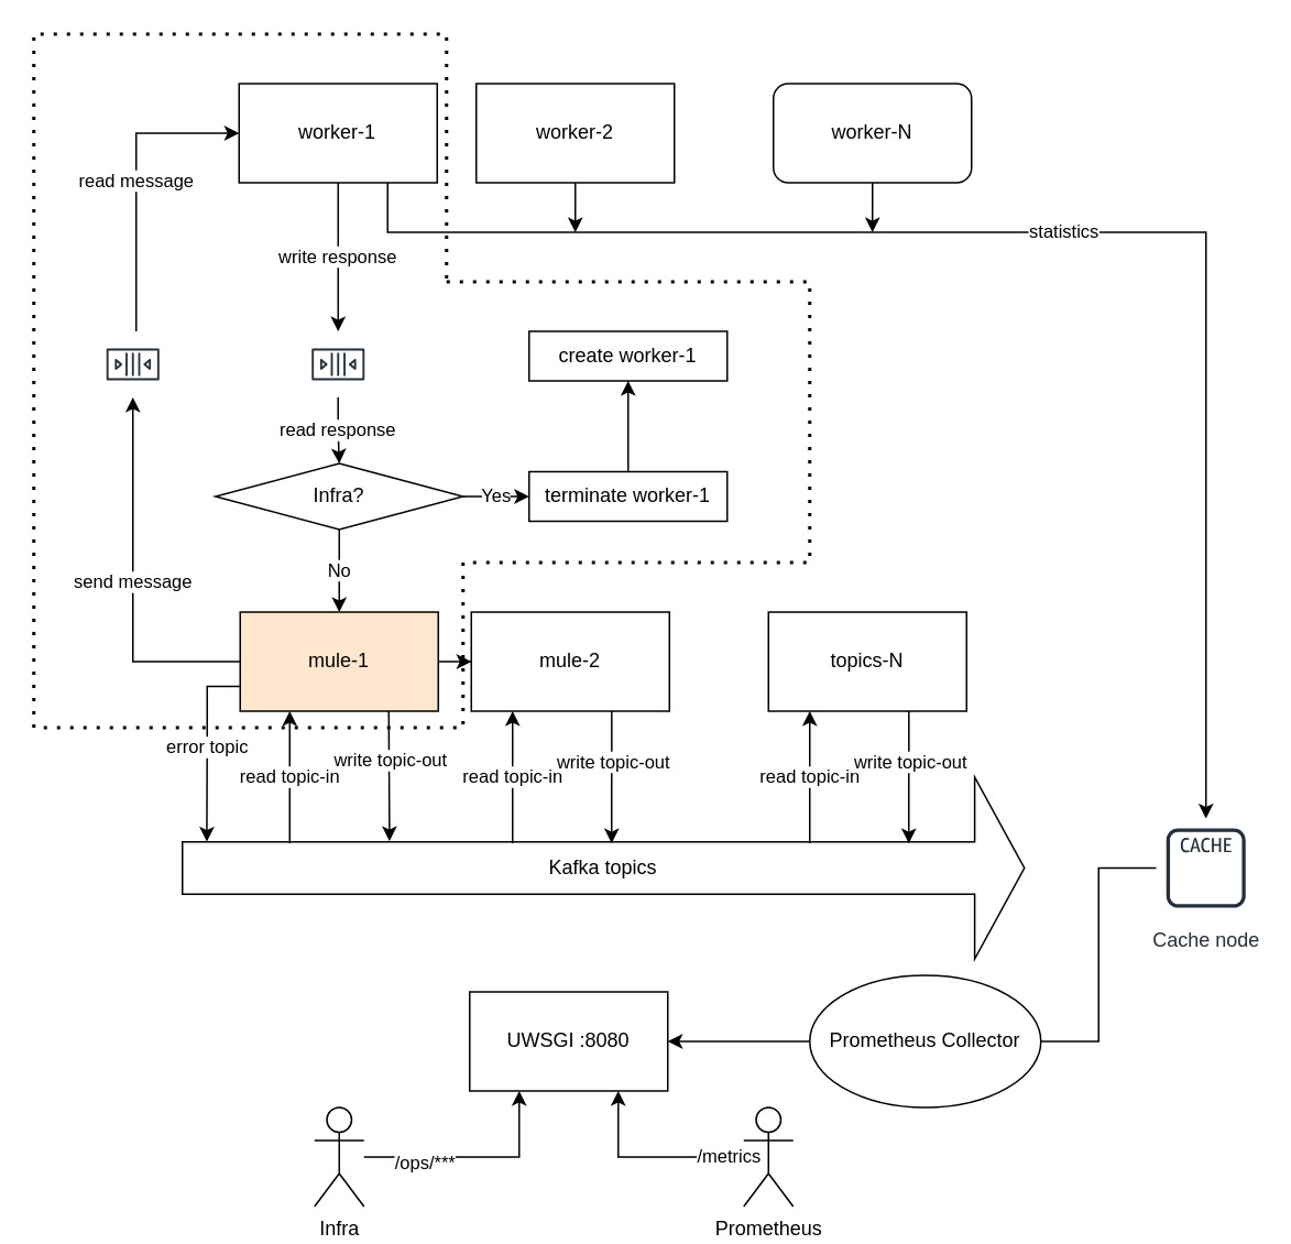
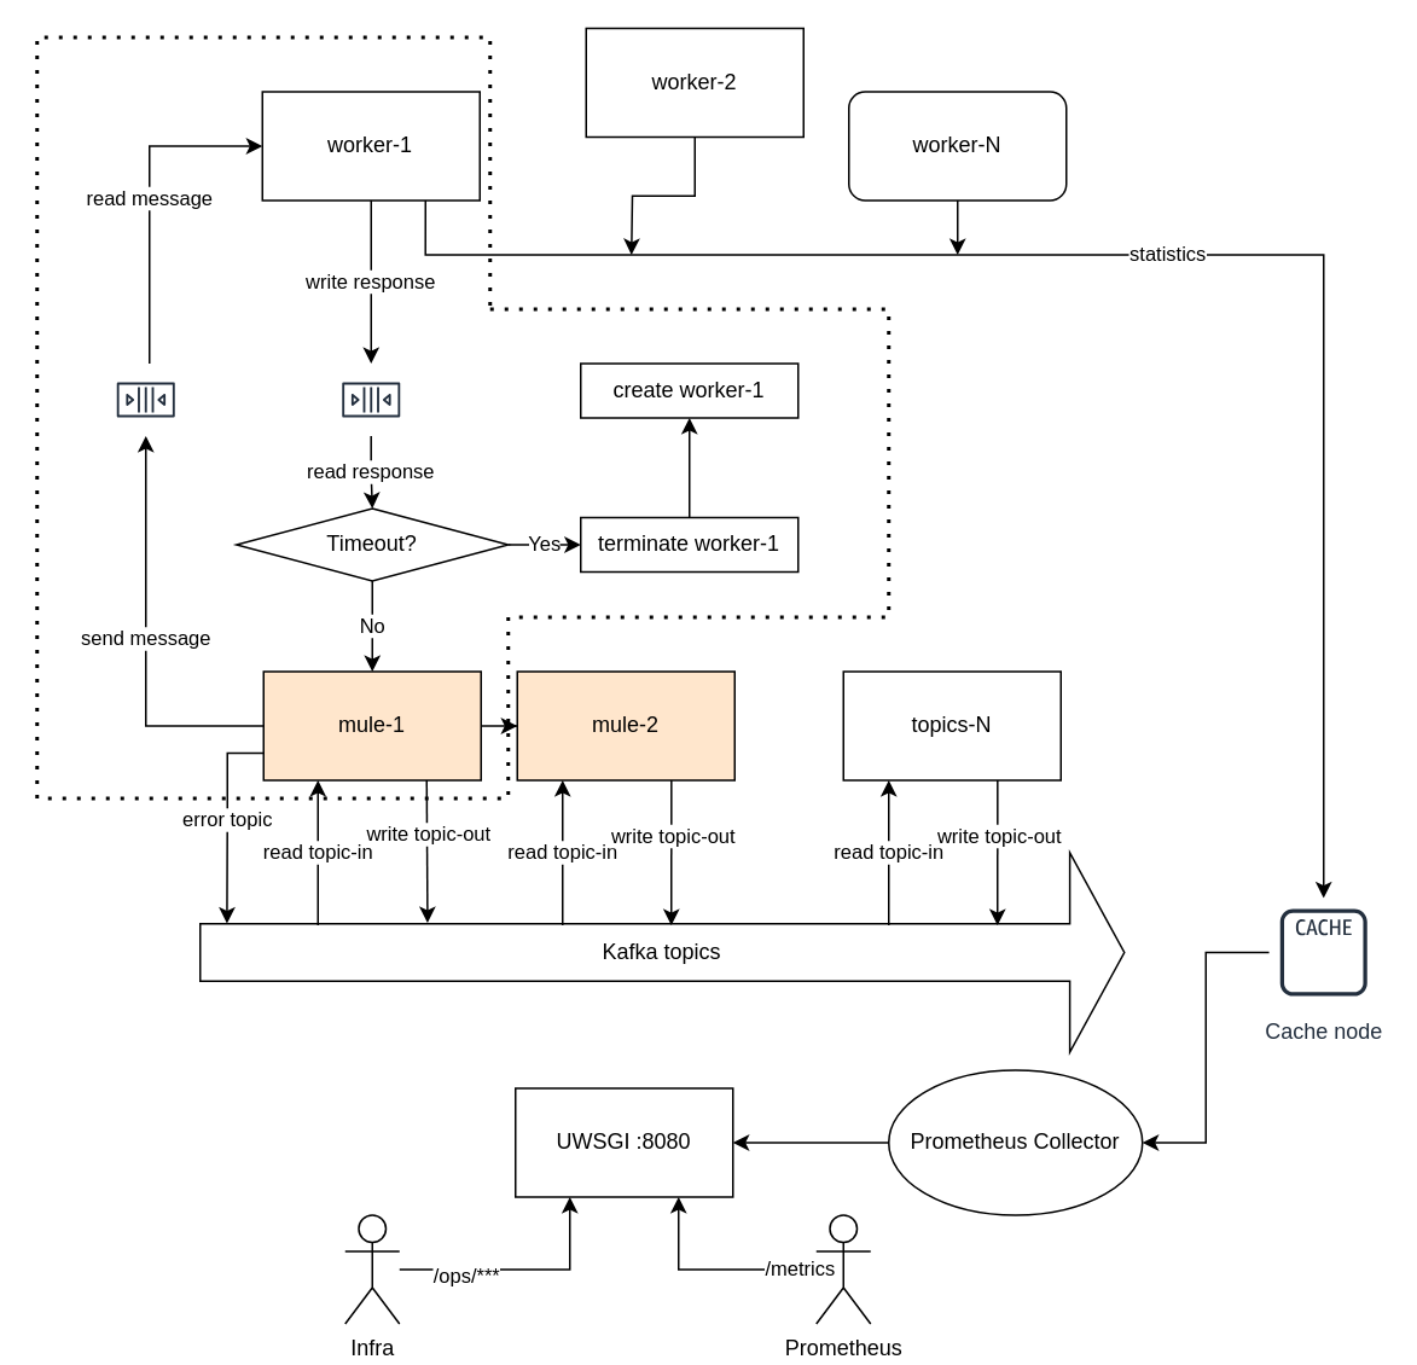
  <mxCell id="0" />
  <mxCell id="1" parent="0" />
  <mxCell id="2" value="UWSGI :8080" style="rounded=0;whiteSpace=wrap;html=1;" vertex="1" parent="1"><mxGeometry x="284" y="600" width="120" height="60" as="geometry" /></mxCell>
  <mxCell id="3" value="send message" style="edgeStyle=orthogonalEdgeStyle;rounded=0;orthogonalLoop=1;jettySize=auto;html=1;" edge="1" parent="1" source="6" target="45"><mxGeometry relative="1" as="geometry"><mxPoint x="82.335" y="225.1" as="targetPoint" /></mxGeometry></mxCell>
  <mxCell id="4" value="" style="edgeStyle=orthogonalEdgeStyle;rounded=0;orthogonalLoop=1;jettySize=auto;html=1;" edge="1" parent="1" source="6" target="7"><mxGeometry relative="1" as="geometry" /></mxCell>
  <mxCell id="5" value="error topic" style="edgeStyle=orthogonalEdgeStyle;rounded=0;orthogonalLoop=1;jettySize=auto;html=1;exitX=0;exitY=0.75;exitDx=0;exitDy=0;entryX=0.029;entryY=0.355;entryDx=0;entryDy=0;entryPerimeter=0;" edge="1" parent="1" source="6" target="22"><mxGeometry relative="1" as="geometry" /></mxCell>
  <mxCell id="6" value="mule-1" style="rounded=0;whiteSpace=wrap;html=1;fillColor=#ffe6cc;" vertex="1" parent="1"><mxGeometry x="145" y="370" width="120" height="60" as="geometry" /></mxCell>
- <mxCell id="7" value="mule-2" style="rounded=0;whiteSpace=wrap;html=1;" vertex="1" parent="1"><mxGeometry x="285" y="370" width="120" height="60" as="geometry" /></mxCell>
+ <mxCell id="7" value="mule-2" style="rounded=0;whiteSpace=wrap;html=1;fillColor=#ffe6cc;" vertex="1" parent="1"><mxGeometry x="285" y="370" width="120" height="60" as="geometry" /></mxCell>
  <mxCell id="8" value="topics-N" style="rounded=0;whiteSpace=wrap;html=1;" vertex="1" parent="1"><mxGeometry x="465" y="370" width="120" height="60" as="geometry" /></mxCell>
  <mxCell id="9" value="" style="edgeStyle=orthogonalEdgeStyle;rounded=0;orthogonalLoop=1;jettySize=auto;html=1;entryX=0.25;entryY=1;entryDx=0;entryDy=0;" edge="1" parent="1" source="11" target="2"><mxGeometry relative="1" as="geometry" /></mxCell>
  <mxCell id="10" value="/ops/***" style="edgeLabel;html=1;align=center;verticalAlign=middle;resizable=0;points=[];" vertex="1" connectable="0" parent="9"><mxGeometry x="-0.458" y="-3" relative="1" as="geometry"><mxPoint as="offset" /></mxGeometry></mxCell>
  <mxCell id="11" value="Infra" style="shape=umlActor;verticalLabelPosition=bottom;verticalAlign=top;html=1;outlineConnect=0;" vertex="1" parent="1"><mxGeometry x="190" y="670" width="30" height="60" as="geometry" /></mxCell>
  <mxCell id="12" style="edgeStyle=orthogonalEdgeStyle;rounded=0;orthogonalLoop=1;jettySize=auto;html=1;entryX=0.75;entryY=1;entryDx=0;entryDy=0;" edge="1" parent="1" source="14" target="2"><mxGeometry relative="1" as="geometry" /></mxCell>
  <mxCell id="13" value="/metrics" style="edgeLabel;html=1;align=center;verticalAlign=middle;resizable=0;points=[];" vertex="1" connectable="0" parent="12"><mxGeometry x="-0.825" y="-1" relative="1" as="geometry"><mxPoint as="offset" /></mxGeometry></mxCell>
  <mxCell id="14" value="Prometheus" style="shape=umlActor;verticalLabelPosition=bottom;verticalAlign=top;html=1;outlineConnect=0;" vertex="1" parent="1"><mxGeometry x="450" y="670" width="30" height="60" as="geometry" /></mxCell>
  <mxCell id="15" value="write response" style="edgeStyle=orthogonalEdgeStyle;rounded=0;orthogonalLoop=1;jettySize=auto;html=1;" edge="1" parent="1" source="17" target="46"><mxGeometry relative="1" as="geometry"><mxPoint x="204.345" y="200" as="targetPoint" /></mxGeometry></mxCell>
  <mxCell id="16" value="statistics" style="edgeStyle=orthogonalEdgeStyle;rounded=0;orthogonalLoop=1;jettySize=auto;html=1;exitX=0.75;exitY=1;exitDx=0;exitDy=0;" edge="1" parent="1" source="17" target="44"><mxGeometry relative="1" as="geometry"><mxPoint x="730" y="485.001" as="targetPoint" /><Array as="points"><mxPoint x="234" y="140" /><mxPoint x="730" y="140" /></Array></mxGeometry></mxCell>
  <mxCell id="17" value="worker-1" style="rounded=0;whiteSpace=wrap;html=1;" vertex="1" parent="1"><mxGeometry x="144.34" y="50" width="120" height="60" as="geometry" /></mxCell>
  <mxCell id="18" value="" style="edgeStyle=orthogonalEdgeStyle;rounded=0;orthogonalLoop=1;jettySize=auto;html=1;" edge="1" parent="1" source="19"><mxGeometry relative="1" as="geometry"><mxPoint x="348" y="140" as="targetPoint" /></mxGeometry></mxCell>
- <mxCell id="19" value="worker-2" style="rounded=0;whiteSpace=wrap;html=1;" vertex="1" parent="1"><mxGeometry x="288" y="50" width="120" height="60" as="geometry" /></mxCell>
+ <mxCell id="19" value="worker-2" style="rounded=0;whiteSpace=wrap;html=1;" vertex="1" parent="1"><mxGeometry x="323" y="15" width="120" height="60" as="geometry" /></mxCell>
  <mxCell id="20" style="edgeStyle=orthogonalEdgeStyle;rounded=0;orthogonalLoop=1;jettySize=auto;html=1;" edge="1" parent="1" source="21"><mxGeometry relative="1" as="geometry"><mxPoint x="528" y="140" as="targetPoint" /></mxGeometry></mxCell>
  <mxCell id="21" value="worker-N" style="whiteSpace=wrap;html=1;rounded=1;" vertex="1" parent="1"><mxGeometry x="468" y="50" width="120" height="60" as="geometry" /></mxCell>
  <mxCell id="22" value="Kafka topics" style="shape=singleArrow;whiteSpace=wrap;html=1;arrowWidth=0.289;arrowSize=0.059;" vertex="1" parent="1"><mxGeometry x="110" y="470" width="510" height="110" as="geometry" /></mxCell>
  <mxCell id="23" value="read topic-in" style="endArrow=classic;html=1;rounded=0;entryX=0.25;entryY=1;entryDx=0;entryDy=0;" edge="1" parent="1" target="6"><mxGeometry width="50" height="50" relative="1" as="geometry"><mxPoint x="175" y="510" as="sourcePoint" /><mxPoint x="390" y="620" as="targetPoint" /></mxGeometry></mxCell>
  <mxCell id="24" value="read topic-in" style="endArrow=classic;html=1;rounded=0;entryX=0.25;entryY=1;entryDx=0;entryDy=0;" edge="1" parent="1"><mxGeometry width="50" height="50" relative="1" as="geometry"><mxPoint x="310" y="510" as="sourcePoint" /><mxPoint x="310" y="430" as="targetPoint" /></mxGeometry></mxCell>
  <mxCell id="25" value="read topic-in" style="endArrow=classic;html=1;rounded=0;entryX=0.25;entryY=1;entryDx=0;entryDy=0;" edge="1" parent="1"><mxGeometry width="50" height="50" relative="1" as="geometry"><mxPoint x="490" y="510" as="sourcePoint" /><mxPoint x="490" y="430" as="targetPoint" /></mxGeometry></mxCell>
  <mxCell id="26" value="" style="endArrow=classic;html=1;rounded=0;entryX=0.246;entryY=0.352;entryDx=0;entryDy=0;entryPerimeter=0;exitX=0.75;exitY=1;exitDx=0;exitDy=0;" edge="1" parent="1" source="6" target="22"><mxGeometry width="50" height="50" relative="1" as="geometry"><mxPoint x="340" y="510" as="sourcePoint" /><mxPoint x="390" y="460" as="targetPoint" /></mxGeometry></mxCell>
  <mxCell id="27" value="write topic-out" style="edgeLabel;html=1;align=center;verticalAlign=middle;resizable=0;points=[];" vertex="1" connectable="0" parent="26"><mxGeometry x="-0.234" relative="1" as="geometry"><mxPoint as="offset" /></mxGeometry></mxCell>
  <mxCell id="28" value="" style="endArrow=classic;html=1;rounded=0;entryX=0.347;entryY=0.364;entryDx=0;entryDy=0;entryPerimeter=0;exitX=0.75;exitY=1;exitDx=0;exitDy=0;" edge="1" parent="1"><mxGeometry width="50" height="50" relative="1" as="geometry"><mxPoint x="370.05" y="430" as="sourcePoint" /><mxPoint x="370" y="510.04" as="targetPoint" /></mxGeometry></mxCell>
  <mxCell id="29" value="write topic-out" style="edgeLabel;html=1;align=center;verticalAlign=middle;resizable=0;points=[];" vertex="1" connectable="0" parent="28"><mxGeometry x="-0.234" relative="1" as="geometry"><mxPoint as="offset" /></mxGeometry></mxCell>
  <mxCell id="30" value="" style="endArrow=classic;html=1;rounded=0;entryX=0.347;entryY=0.364;entryDx=0;entryDy=0;entryPerimeter=0;exitX=0.75;exitY=1;exitDx=0;exitDy=0;" edge="1" parent="1"><mxGeometry width="50" height="50" relative="1" as="geometry"><mxPoint x="550.05" y="430" as="sourcePoint" /><mxPoint x="550" y="510.04" as="targetPoint" /></mxGeometry></mxCell>
  <mxCell id="31" value="write topic-out" style="edgeLabel;html=1;align=center;verticalAlign=middle;resizable=0;points=[];" vertex="1" connectable="0" parent="30"><mxGeometry x="-0.234" relative="1" as="geometry"><mxPoint as="offset" /></mxGeometry></mxCell>
  <mxCell id="32" value="read message" style="edgeStyle=orthogonalEdgeStyle;rounded=0;orthogonalLoop=1;jettySize=auto;html=1;entryX=0;entryY=0.5;entryDx=0;entryDy=0;" edge="1" parent="1" source="45" target="17"><mxGeometry relative="1" as="geometry"><mxPoint x="82.335" y="200" as="sourcePoint" /><mxPoint x="204.34" y="110" as="targetPoint" /><Array as="points"><mxPoint x="82" y="80" /></Array></mxGeometry></mxCell>
  <mxCell id="33" value="read response" style="edgeStyle=orthogonalEdgeStyle;rounded=0;orthogonalLoop=1;jettySize=auto;html=1;entryX=0.5;entryY=0;entryDx=0;entryDy=0;" edge="1" parent="1" source="46" target="36"><mxGeometry relative="1" as="geometry"><mxPoint x="204.4" y="225.1" as="sourcePoint" /></mxGeometry></mxCell>
  <mxCell id="34" value="No" style="edgeStyle=orthogonalEdgeStyle;rounded=0;orthogonalLoop=1;jettySize=auto;html=1;entryX=0.5;entryY=0;entryDx=0;entryDy=0;" edge="1" parent="1" source="36" target="6"><mxGeometry relative="1" as="geometry" /></mxCell>
  <mxCell id="35" value="Yes" style="edgeStyle=orthogonalEdgeStyle;rounded=0;orthogonalLoop=1;jettySize=auto;html=1;" edge="1" parent="1" source="36" target="38"><mxGeometry relative="1" as="geometry" /></mxCell>
- <mxCell id="36" value="Infra?" style="rhombus;whiteSpace=wrap;html=1;" vertex="1" parent="1"><mxGeometry x="130" y="280" width="150" height="40" as="geometry" /></mxCell>
+ <mxCell id="36" value="Timeout?" style="rhombus;whiteSpace=wrap;html=1;" vertex="1" parent="1"><mxGeometry x="130" y="280" width="150" height="40" as="geometry" /></mxCell>
  <mxCell id="37" value="" style="edgeStyle=orthogonalEdgeStyle;rounded=0;orthogonalLoop=1;jettySize=auto;html=1;" edge="1" parent="1" source="38" target="39"><mxGeometry relative="1" as="geometry" /></mxCell>
  <mxCell id="38" value="terminate worker-1" style="whiteSpace=wrap;html=1;" vertex="1" parent="1"><mxGeometry x="320" y="285" width="120" height="30" as="geometry" /></mxCell>
  <mxCell id="39" value="create worker-1" style="whiteSpace=wrap;html=1;" vertex="1" parent="1"><mxGeometry x="320" y="200" width="120" height="30" as="geometry" /></mxCell>
- <mxCell id="40" style="edgeStyle=orthogonalEdgeStyle;rounded=0;orthogonalLoop=1;jettySize=auto;html=1;entryX=1;entryY=0.5;entryDx=0;entryDy=0;endArrow=none;" edge="1" parent="1" source="44" target="42"><mxGeometry relative="1" as="geometry"><mxPoint x="690" y="525" as="sourcePoint" /></mxGeometry></mxCell>
+ <mxCell id="40" style="edgeStyle=orthogonalEdgeStyle;rounded=0;orthogonalLoop=1;jettySize=auto;html=1;entryX=1;entryY=0.5;entryDx=0;entryDy=0;" edge="1" parent="1" source="44" target="42"><mxGeometry relative="1" as="geometry"><mxPoint x="690" y="525" as="sourcePoint" /></mxGeometry></mxCell>
  <mxCell id="41" style="edgeStyle=orthogonalEdgeStyle;rounded=0;orthogonalLoop=1;jettySize=auto;html=1;entryX=1;entryY=0.5;entryDx=0;entryDy=0;" edge="1" parent="1" source="42" target="2"><mxGeometry relative="1" as="geometry"><mxPoint x="410" y="630" as="targetPoint" /></mxGeometry></mxCell>
  <mxCell id="42" value="Prometheus Collector" style="ellipse;whiteSpace=wrap;html=1;" vertex="1" parent="1"><mxGeometry x="490" y="590" width="140" height="80" as="geometry" /></mxCell>
  <mxCell id="43" value="" style="endArrow=none;dashed=1;html=1;dashPattern=1 3;strokeWidth=2;rounded=0;" edge="1" parent="1"><mxGeometry width="50" height="50" relative="1" as="geometry"><mxPoint x="270" y="170" as="sourcePoint" /><mxPoint x="270" y="170" as="targetPoint" /><Array as="points"><mxPoint x="490" y="170" /><mxPoint x="490" y="340" /><mxPoint x="280" y="340" /><mxPoint x="280" y="440" /><mxPoint x="20" y="440" /><mxPoint x="20" y="20" /><mxPoint x="270" y="20" /></Array></mxGeometry></mxCell>
  <mxCell id="44" value="Cache node" style="sketch=0;outlineConnect=0;fontColor=#232F3E;gradientColor=none;strokeColor=#232F3E;fillColor=#ffffff;dashed=0;verticalLabelPosition=bottom;verticalAlign=top;align=center;html=1;fontSize=12;fontStyle=0;aspect=fixed;shape=mxgraph.aws4.resourceIcon;resIcon=mxgraph.aws4.cache_node;" vertex="1" parent="1"><mxGeometry x="700" y="495" width="60" height="60" as="geometry" /></mxCell>
  <mxCell id="45" value="" style="sketch=0;outlineConnect=0;fontColor=#232F3E;gradientColor=none;strokeColor=#232F3E;fillColor=#ffffff;dashed=0;verticalLabelPosition=bottom;verticalAlign=top;align=center;html=1;fontSize=12;fontStyle=0;aspect=fixed;shape=mxgraph.aws4.resourceIcon;resIcon=mxgraph.aws4.queue;" vertex="1" parent="1"><mxGeometry x="60" y="200" width="40" height="40" as="geometry" /></mxCell>
  <mxCell id="46" value="" style="sketch=0;outlineConnect=0;fontColor=#232F3E;gradientColor=none;strokeColor=#232F3E;fillColor=#ffffff;dashed=0;verticalLabelPosition=bottom;verticalAlign=top;align=center;html=1;fontSize=12;fontStyle=0;aspect=fixed;shape=mxgraph.aws4.resourceIcon;resIcon=mxgraph.aws4.queue;" vertex="1" parent="1"><mxGeometry x="184.34" y="200" width="40" height="40" as="geometry" /></mxCell>
